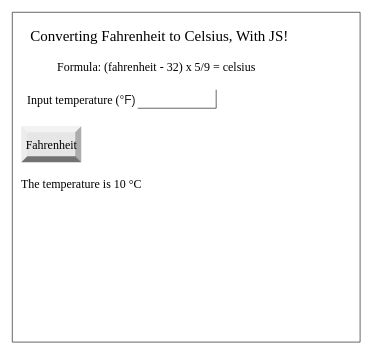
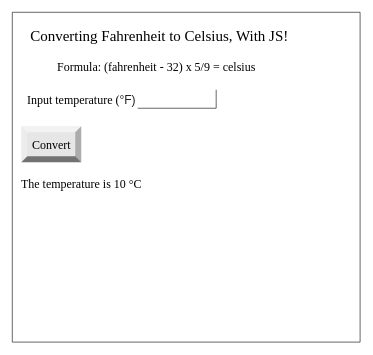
  <mxCell id="0" />
  <mxCell id="1" parent="0" />
  <mxCell id="2" value="" style="verticalLabelPosition=bottom;verticalAlign=top;html=1;shape=mxgraph.basic.rect;fillColor2=none;strokeWidth=1;size=20;indent=5;" vertex="1" parent="1"><mxGeometry x="20" y="20" width="580" height="550" as="geometry" /></mxCell>
  <mxCell id="3" value="Converting Fahrenheit to Celsius, With JS!" style="text;html=1;align=center;verticalAlign=middle;resizable=0;points=[];autosize=1;strokeColor=none;fillColor=none;fontFamily=Times New Roman;fontSize=25;" vertex="1" parent="1"><mxGeometry x="40" y="40" width="450" height="40" as="geometry" /></mxCell>
  <mxCell id="4" value="&lt;font style=&quot;font-size: 20px&quot;&gt;Formula: (fahrenheit - 32) x 5/9 = celsius&lt;/font&gt;" style="text;html=1;align=center;verticalAlign=middle;resizable=0;points=[];autosize=1;strokeColor=none;fillColor=none;fontSize=25;fontFamily=Times New Roman;" vertex="1" parent="1"><mxGeometry x="85" y="90" width="350" height="40" as="geometry" /></mxCell>
  <mxCell id="5" value="" style="shape=partialRectangle;whiteSpace=wrap;html=1;top=0;left=0;fillColor=none;fontFamily=Times New Roman;fontSize=20;" vertex="1" parent="1"><mxGeometry x="230" y="150" width="130" height="30" as="geometry" /></mxCell>
  <mxCell id="6" value="&lt;font style=&quot;font-size: 20px&quot;&gt;Input temperature (&lt;span style=&quot;color: rgb(32 , 33 , 36) ; font-family: &amp;#34;arial&amp;#34; , sans-serif ; text-align: left ; background-color: rgb(255 , 255 , 255)&quot;&gt;°F)&lt;/span&gt;&lt;/font&gt;" style="text;html=1;align=center;verticalAlign=middle;resizable=0;points=[];autosize=1;strokeColor=none;fillColor=none;fontSize=20;fontFamily=Times New Roman;" vertex="1" parent="1"><mxGeometry x="35" y="150" width="200" height="30" as="geometry" /></mxCell>
- <mxCell id="7" value="Fahrenheit" style="labelPosition=center;verticalLabelPosition=middle;align=center;html=1;shape=mxgraph.basic.shaded_button;dx=10;fillColor=#E6E6E6;strokeColor=none;fontFamily=Times New Roman;fontSize=20;" vertex="1" parent="1"><mxGeometry x="35" y="210" width="100" height="60" as="geometry" /></mxCell>
+ <mxCell id="7" value="Convert" style="labelPosition=center;verticalLabelPosition=middle;align=center;html=1;shape=mxgraph.basic.shaded_button;dx=10;fillColor=#E6E6E6;strokeColor=none;fontFamily=Times New Roman;fontSize=20;" vertex="1" parent="1"><mxGeometry x="35" y="210" width="100" height="60" as="geometry" /></mxCell>
  <mxCell id="8" value="&lt;font style=&quot;font-size: 20px&quot;&gt;The temperature is 10&amp;nbsp;&lt;span&gt;°C&lt;/span&gt;&lt;/font&gt;" style="text;html=1;align=center;verticalAlign=middle;resizable=0;points=[];autosize=1;strokeColor=none;fillColor=none;fontSize=20;fontFamily=Times New Roman;" vertex="1" parent="1"><mxGeometry x="25" y="290" width="220" height="30" as="geometry" /></mxCell>
